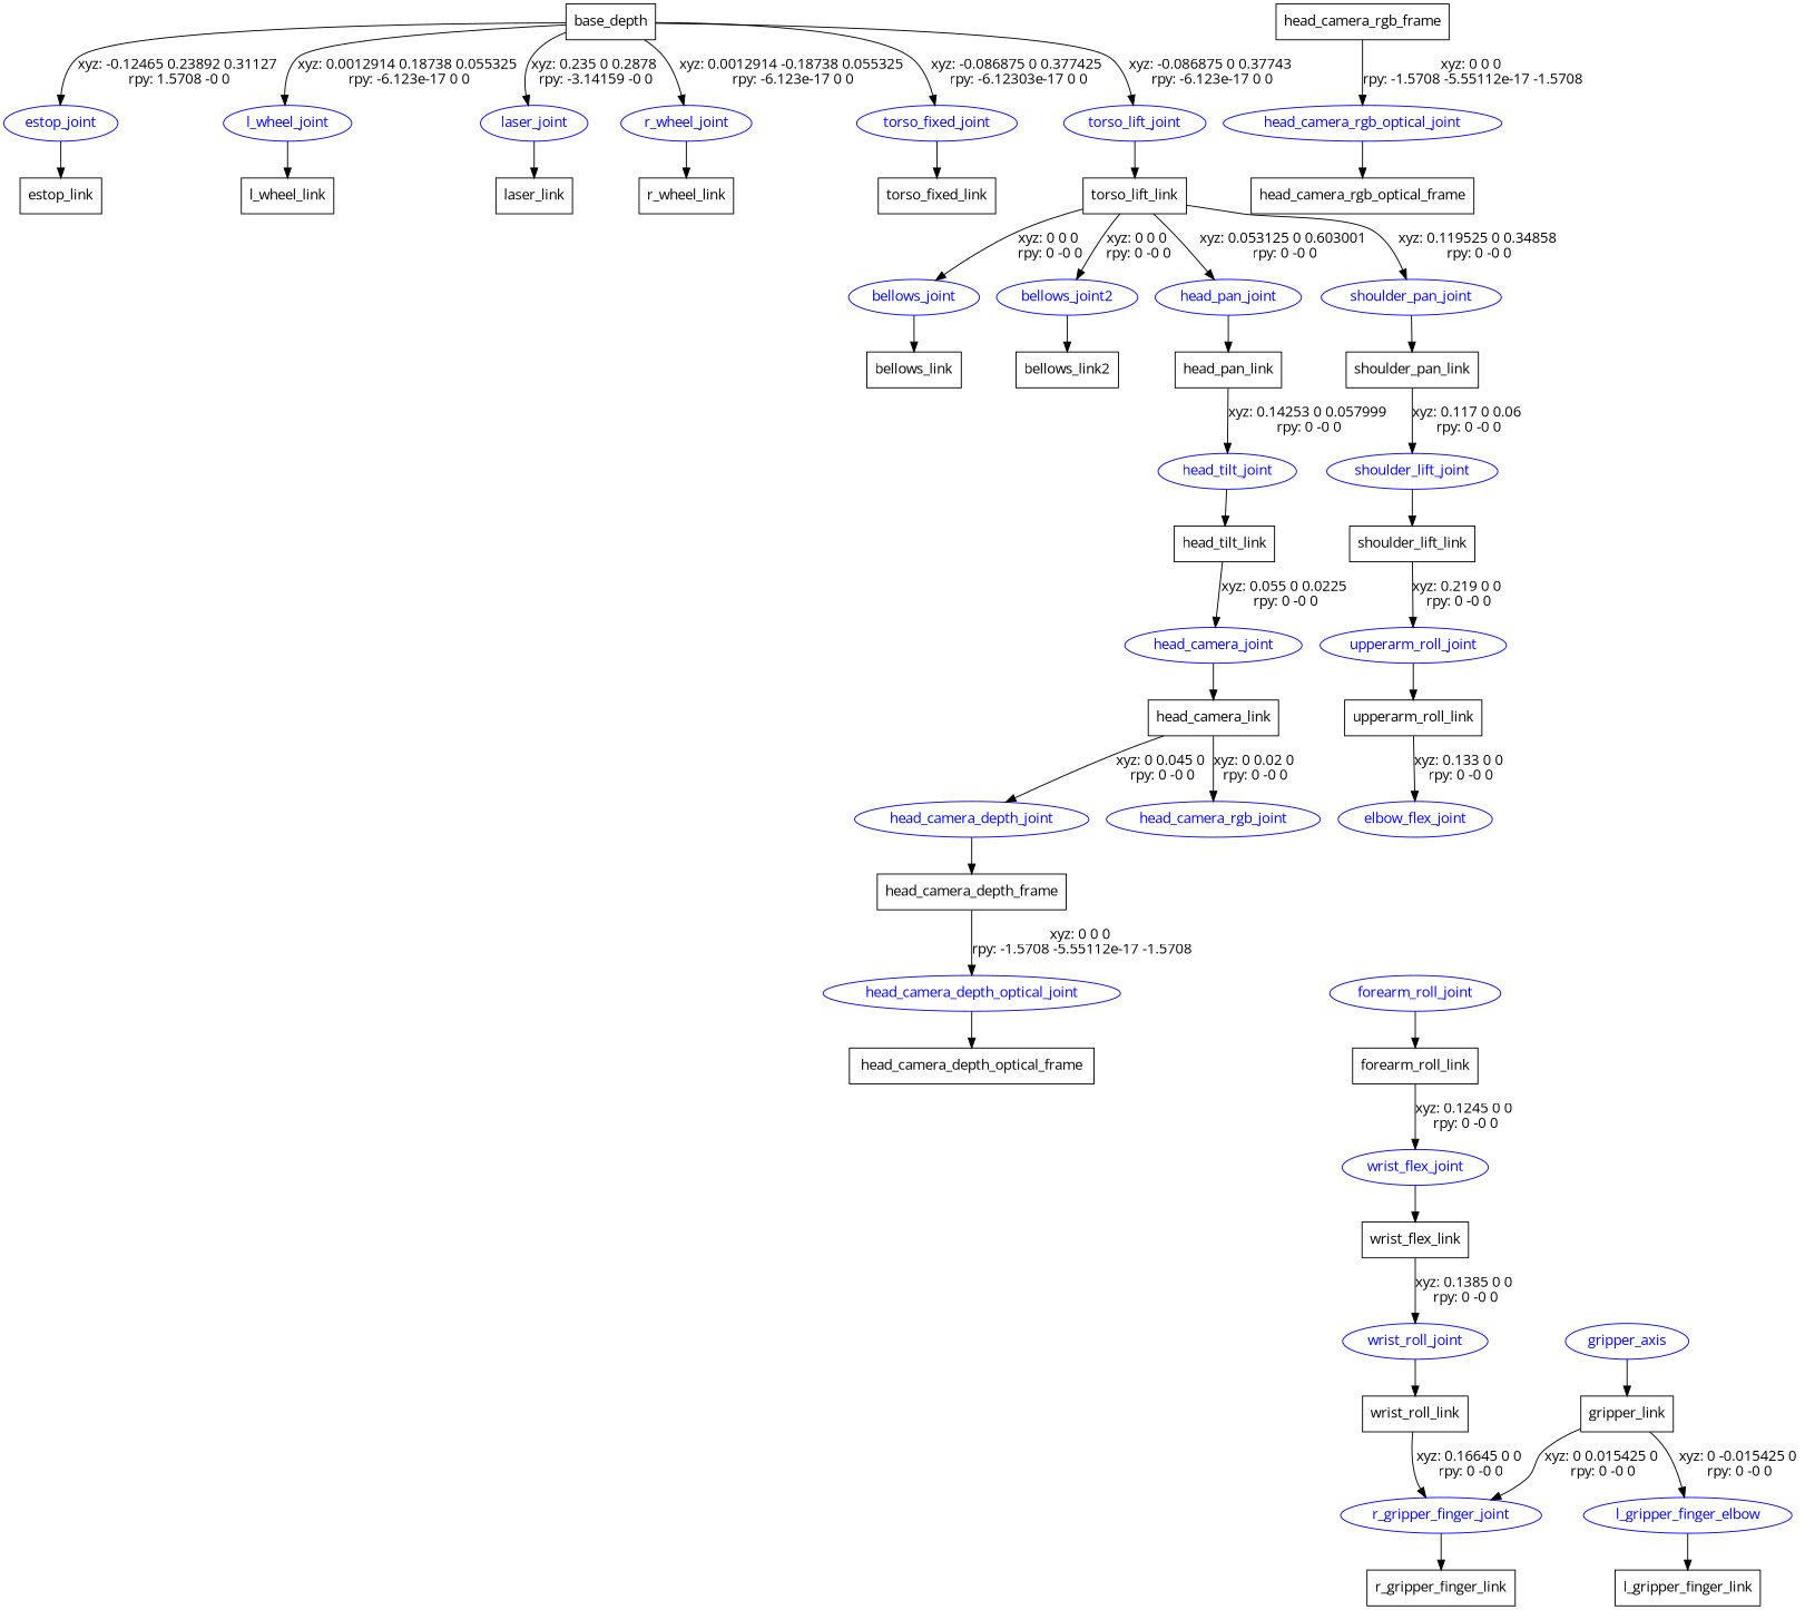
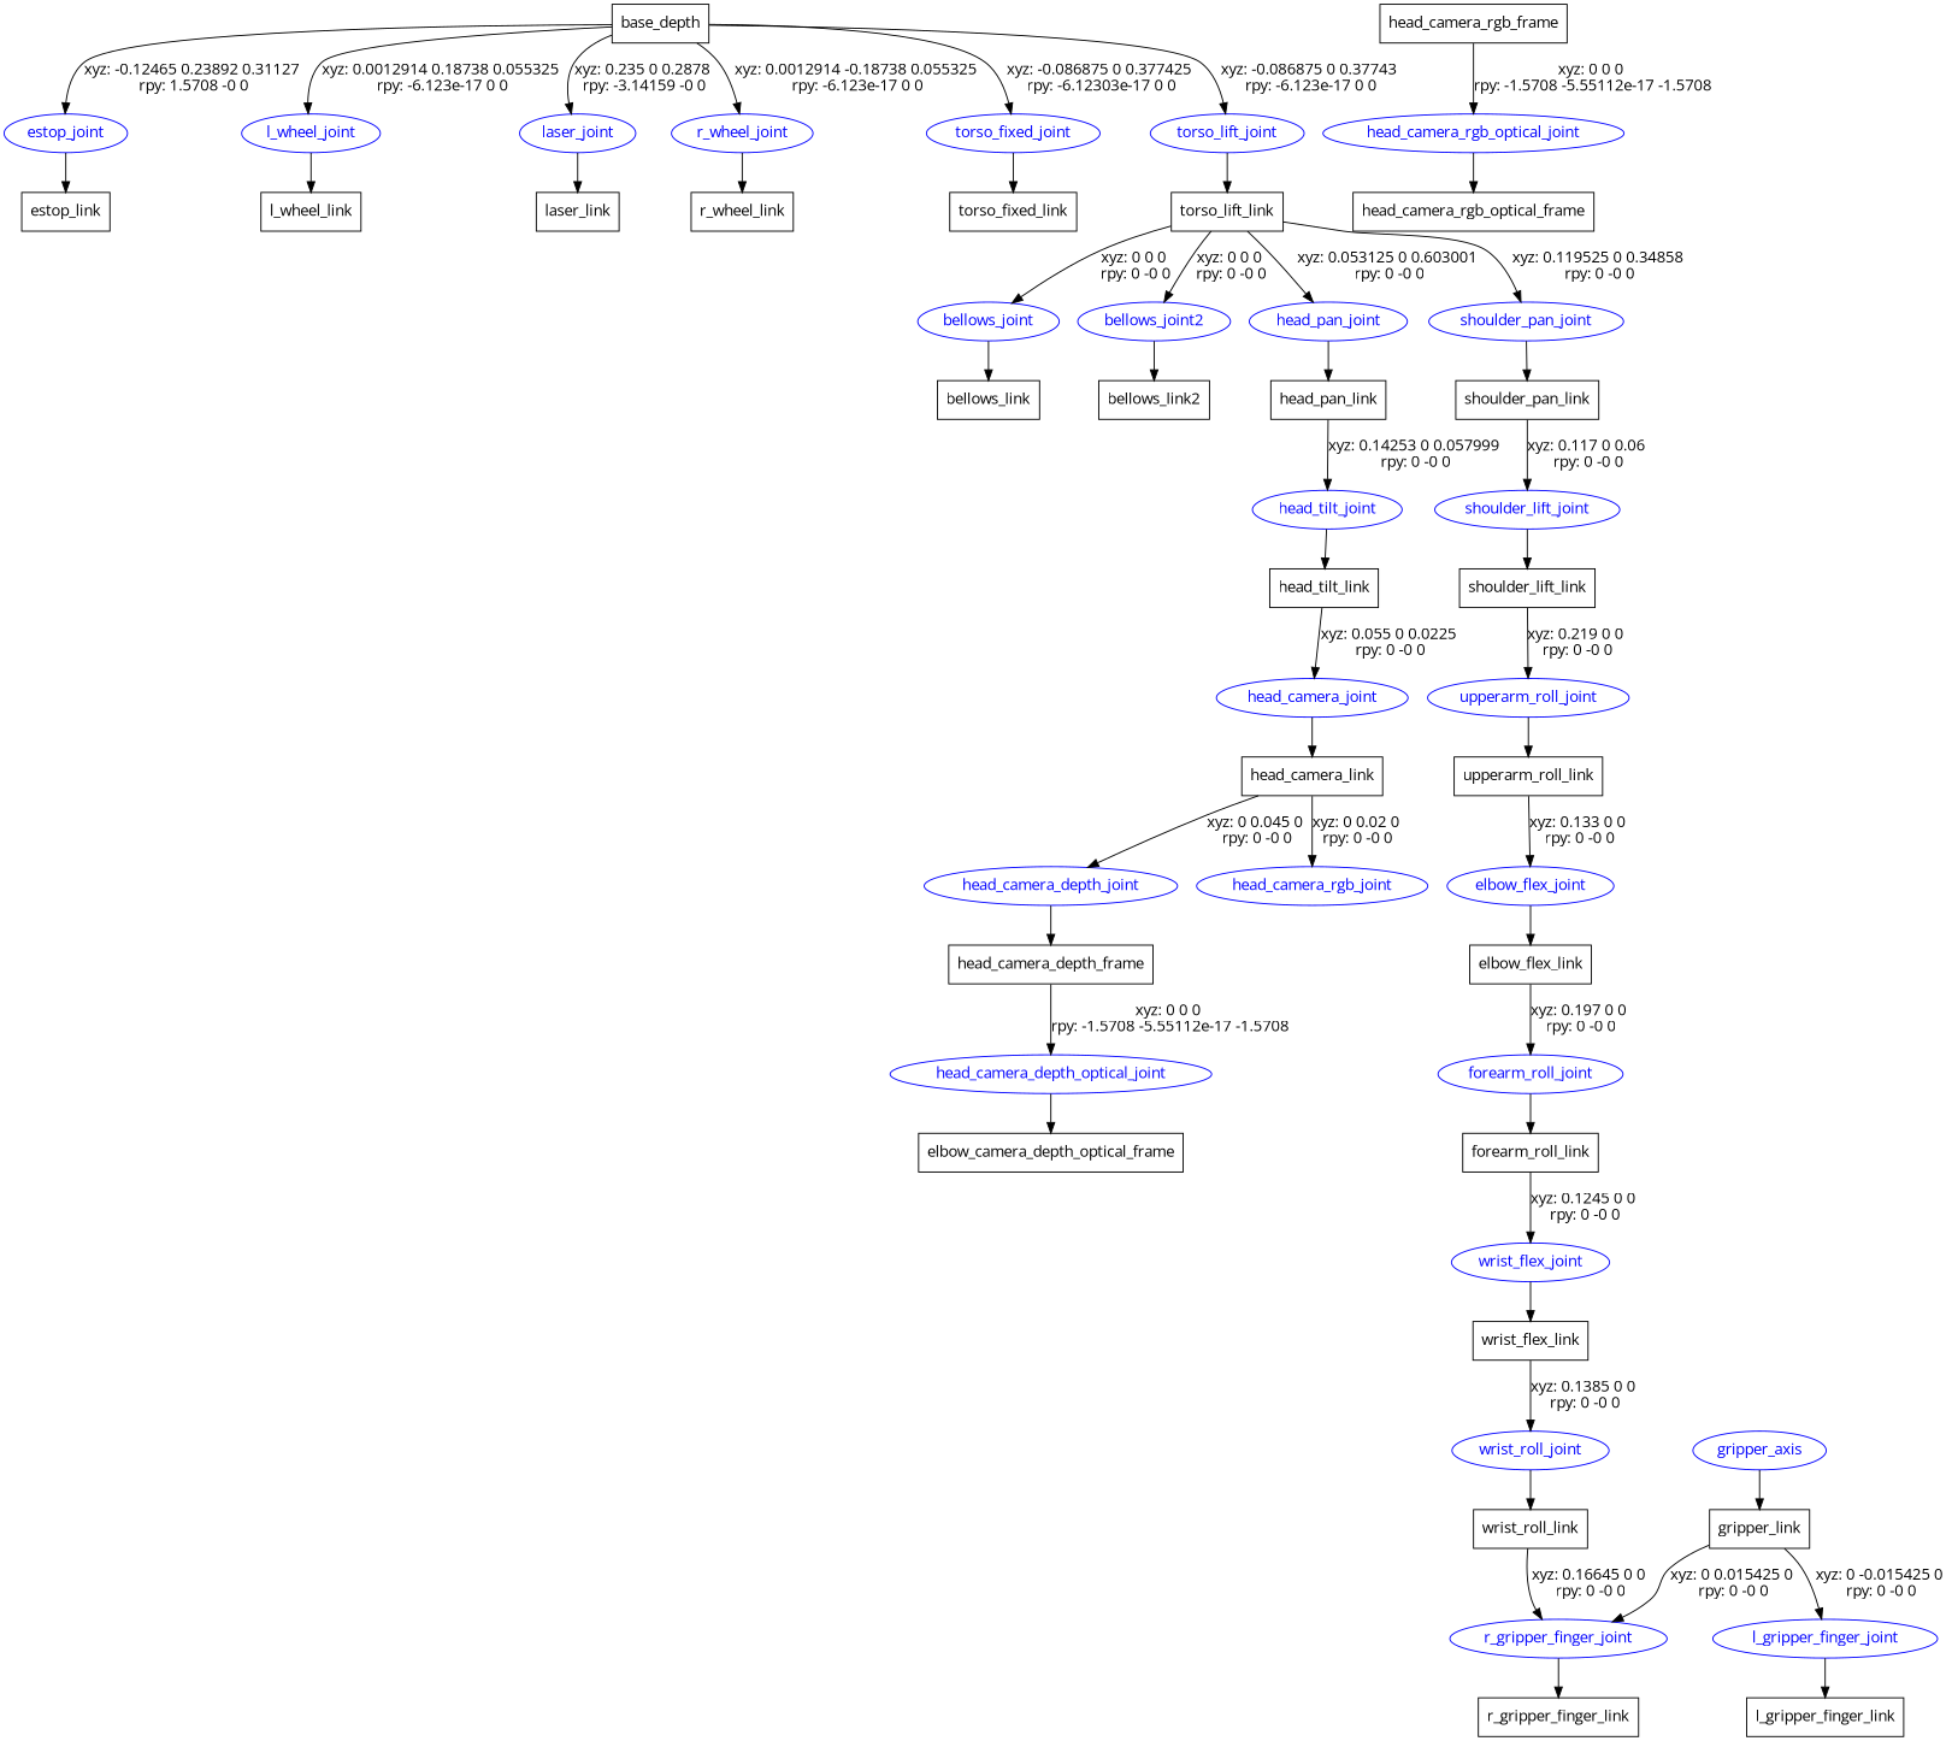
  digraph {
    fontname="Open Sans"
    node [fontname="Open Sans" shape=box]
    edge [fontname="Open Sans"]
    n1 [label=base_depth]
    estop_joint [color=blue fontcolor=blue shape=ellipse]
    l_wheel_joint [color=blue fontcolor=blue shape=ellipse]
    laser_joint [color=blue fontcolor=blue shape=ellipse]
    r_wheel_joint [color=blue fontcolor=blue shape=ellipse]
    torso_fixed_joint [color=blue fontcolor=blue shape=ellipse]
    torso_lift_joint [color=blue fontcolor=blue shape=ellipse]
    n8 [label=estop_link]
    n9 [label=l_wheel_link]
    n10 [label=laser_link]
    n11 [label=r_wheel_link]
    n12 [label=torso_fixed_link]
    n13 [label=torso_lift_link]
    bellows_joint [color=blue fontcolor=blue shape=ellipse]
    bellows_joint2 [color=blue fontcolor=blue shape=ellipse]
    head_pan_joint [color=blue fontcolor=blue shape=ellipse]
    shoulder_pan_joint [color=blue fontcolor=blue shape=ellipse]
    n18 [label=bellows_link]
    n19 [label=bellows_link2]
    n20 [label=head_pan_link]
    n21 [label=shoulder_pan_link]
    head_tilt_joint [color=blue fontcolor=blue shape=ellipse]
    n23 [label=head_tilt_link]
    head_camera_joint [color=blue fontcolor=blue shape=ellipse]
    n25 [label=head_camera_link]
    head_camera_depth_joint [color=blue fontcolor=blue shape=ellipse]
    head_camera_rgb_joint [color=blue fontcolor=blue shape=ellipse]
    n28 [label=head_camera_depth_frame]
    head_camera_depth_optical_joint [color=blue fontcolor=blue shape=ellipse]
-   n30 [label=head_camera_depth_optical_frame]
+   n30 [label=elbow_camera_depth_optical_frame]
    n31 [label=head_camera_rgb_frame]
    head_camera_rgb_optical_joint [color=blue fontcolor=blue shape=ellipse]
    n33 [label=head_camera_rgb_optical_frame]
    shoulder_lift_joint [color=blue fontcolor=blue shape=ellipse]
    n35 [label=shoulder_lift_link]
    upperarm_roll_joint [color=blue fontcolor=blue shape=ellipse]
    n37 [label=upperarm_roll_link]
    elbow_flex_joint [color=blue fontcolor=blue shape=ellipse]
+   n39 [label=elbow_flex_link]
    forearm_roll_joint [color=blue fontcolor=blue shape=ellipse]
    n41 [label=forearm_roll_link]
    wrist_flex_joint [color=blue fontcolor=blue shape=ellipse]
    n43 [label=wrist_flex_link]
    wrist_roll_joint [color=blue fontcolor=blue shape=ellipse]
    n45 [label=wrist_roll_link]
    r_gripper_finger_joint [color=blue fontcolor=blue shape=ellipse]
    gripper_axis [color=blue fontcolor=blue shape=ellipse]
    n48 [label=gripper_link]
-   l_gripper_finger_joint [color=blue fontcolor=blue shape=ellipse label=l_gripper_finger_elbow]
+   l_gripper_finger_joint [color=blue fontcolor=blue shape=ellipse]
    n50 [label=l_gripper_finger_link]
    n51 [label=r_gripper_finger_link]
    n1 -> estop_joint [label="xyz: -0.12465 0.23892 0.31127 \nrpy: 1.5708 -0 0"]
    n1 -> l_wheel_joint [label="xyz: 0.0012914 0.18738 0.055325 \nrpy: -6.123e-17 0 0"]
    n1 -> laser_joint [label="xyz: 0.235 0 0.2878 \nrpy: -3.14159 -0 0"]
    n1 -> r_wheel_joint [label="xyz: 0.0012914 -0.18738 0.055325 \nrpy: -6.123e-17 0 0"]
    n1 -> torso_fixed_joint [label="xyz: -0.086875 0 0.377425 \nrpy: -6.12303e-17 0 0"]
    n1 -> torso_lift_joint [label="xyz: -0.086875 0 0.37743 \nrpy: -6.123e-17 0 0"]
    estop_joint -> n8
    l_wheel_joint -> n9
    laser_joint -> n10
    r_wheel_joint -> n11
    torso_fixed_joint -> n12
    torso_lift_joint -> n13
    n13 -> bellows_joint [label="xyz: 0 0 0 \nrpy: 0 -0 0"]
    n13 -> bellows_joint2 [label="xyz: 0 0 0 \nrpy: 0 -0 0"]
    n13 -> head_pan_joint [label="xyz: 0.053125 0 0.603001 \nrpy: 0 -0 0"]
    n13 -> shoulder_pan_joint [label="xyz: 0.119525 0 0.34858 \nrpy: 0 -0 0"]
    bellows_joint -> n18
    bellows_joint2 -> n19
    head_pan_joint -> n20
    shoulder_pan_joint -> n21
    n20 -> head_tilt_joint [label="xyz: 0.14253 0 0.057999 \nrpy: 0 -0 0"]
    n21 -> shoulder_lift_joint [label="xyz: 0.117 0 0.06 \nrpy: 0 -0 0"]
    head_tilt_joint -> n23
    n23 -> head_camera_joint [label="xyz: 0.055 0 0.0225 \nrpy: 0 -0 0"]
    head_camera_joint -> n25
    n25 -> head_camera_depth_joint [label="xyz: 0 0.045 0 \nrpy: 0 -0 0"]
    n25 -> head_camera_rgb_joint [label="xyz: 0 0.02 0 \nrpy: 0 -0 0"]
    head_camera_depth_joint -> n28
    n28 -> head_camera_depth_optical_joint [label="xyz: 0 0 0 \nrpy: -1.5708 -5.55112e-17 -1.5708"]
    head_camera_depth_optical_joint -> n30
    n31 -> head_camera_rgb_optical_joint [label="xyz: 0 0 0 \nrpy: -1.5708 -5.55112e-17 -1.5708"]
    head_camera_rgb_optical_joint -> n33
    shoulder_lift_joint -> n35
    n35 -> upperarm_roll_joint [label="xyz: 0.219 0 0 \nrpy: 0 -0 0"]
    upperarm_roll_joint -> n37
    n37 -> elbow_flex_joint [label="xyz: 0.133 0 0 \nrpy: 0 -0 0"]
+   elbow_flex_joint -> n39
+   n39 -> forearm_roll_joint [label="xyz: 0.197 0 0 \nrpy: 0 -0 0"]
    forearm_roll_joint -> n41
    n41 -> wrist_flex_joint [label="xyz: 0.1245 0 0 \nrpy: 0 -0 0"]
    wrist_flex_joint -> n43
    n43 -> wrist_roll_joint [label="xyz: 0.1385 0 0 \nrpy: 0 -0 0"]
    wrist_roll_joint -> n45
    n45 -> r_gripper_finger_joint [label="xyz: 0.16645 0 0 \nrpy: 0 -0 0"]
    r_gripper_finger_joint -> n51
    gripper_axis -> n48
    n48 -> r_gripper_finger_joint [label="xyz: 0 0.015425 0 \nrpy: 0 -0 0"]
    n48 -> l_gripper_finger_joint [label="xyz: 0 -0.015425 0 \nrpy: 0 -0 0"]
    l_gripper_finger_joint -> n50
  }
